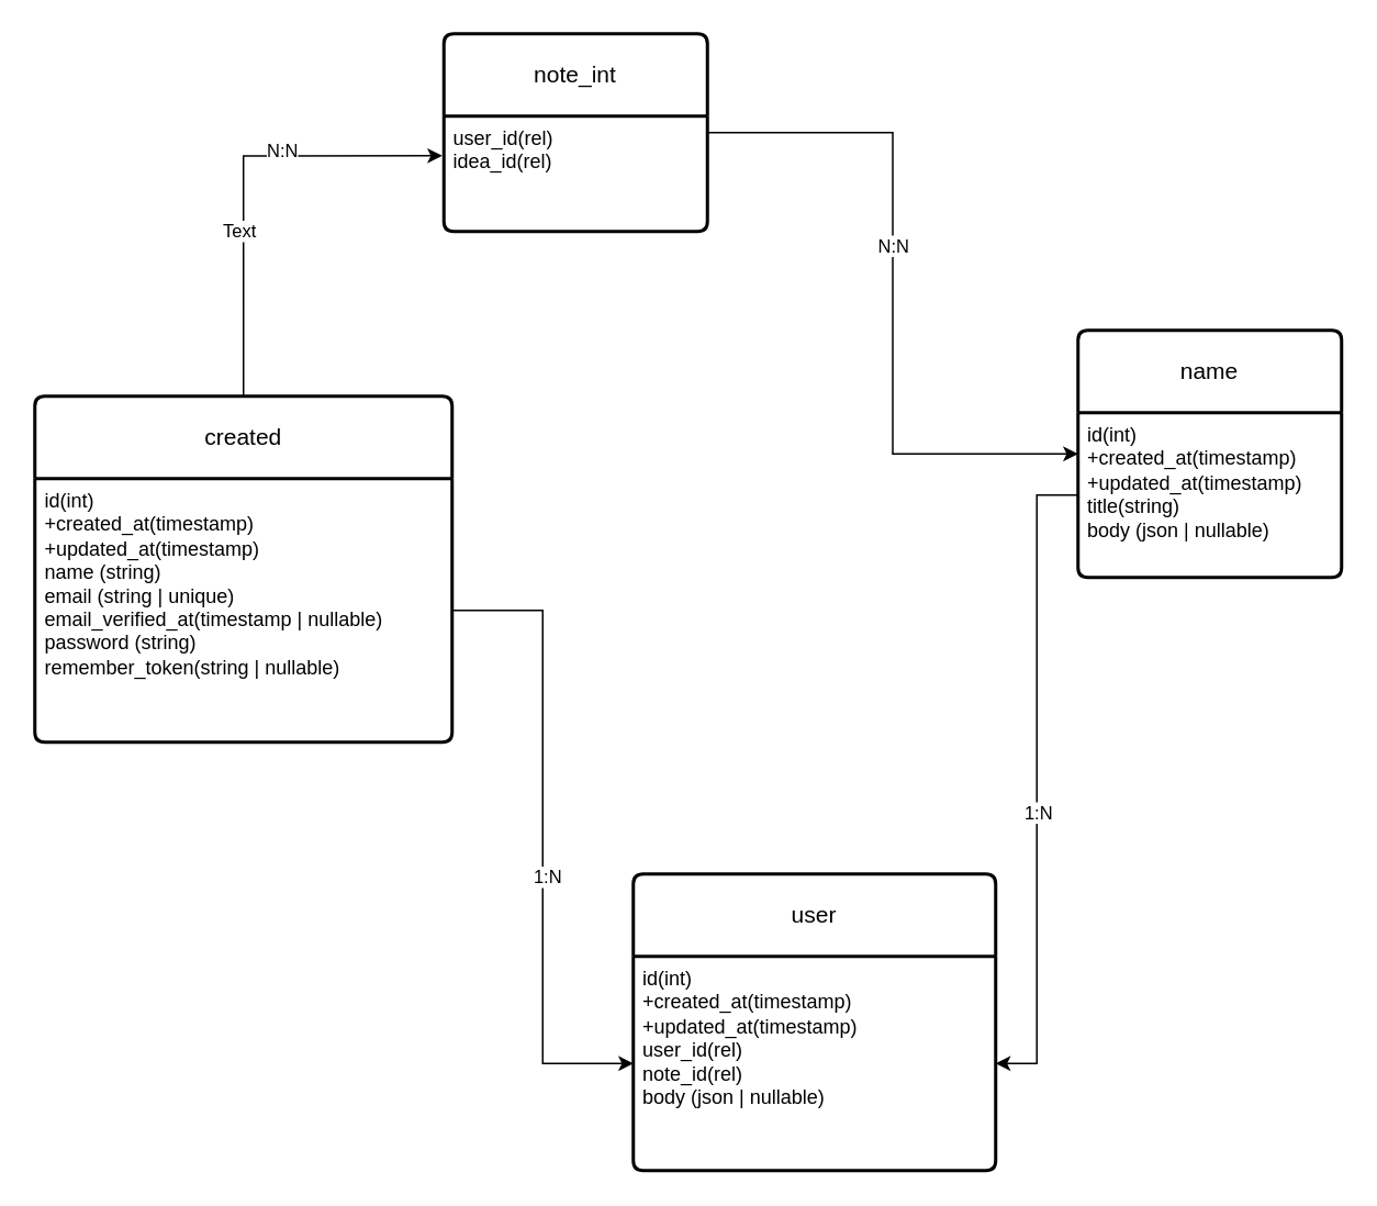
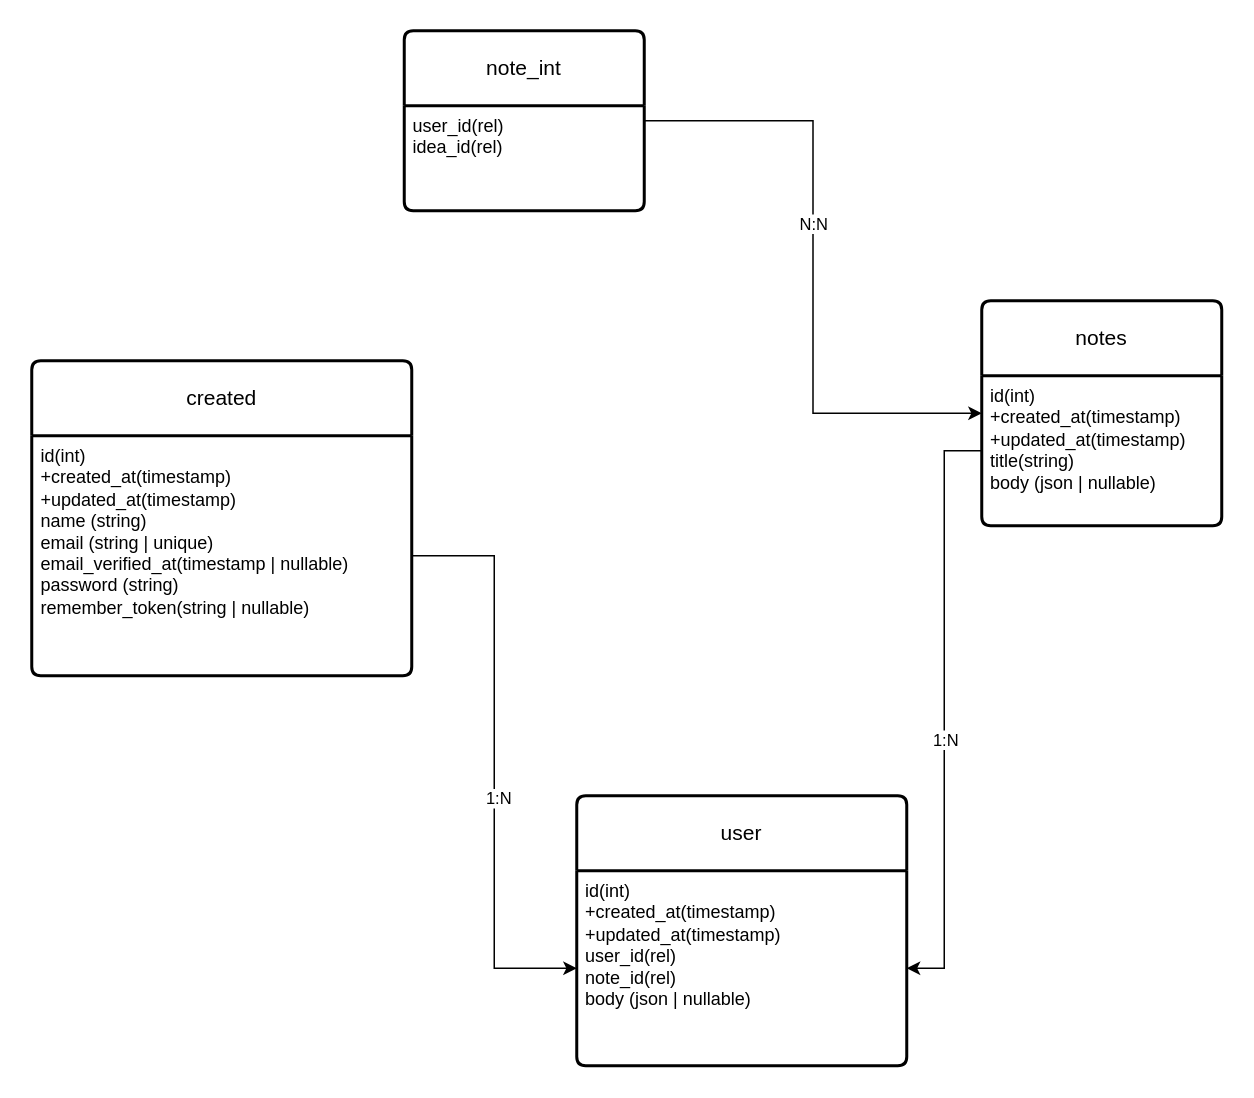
  <mxCell id="0" />
  <mxCell id="1" parent="0" />
- <mxCell id="2" style="edgeStyle=orthogonalEdgeStyle;rounded=0;orthogonalLoop=1;jettySize=auto;html=1;exitX=0.5;exitY=0;exitDx=0;exitDy=0;entryX=-0.006;entryY=0.344;entryDx=0;entryDy=0;entryPerimeter=0;" parent="1" source="5" target="12" edge="1"><mxGeometry relative="1" as="geometry" /></mxCell>
- <mxCell id="3" value="Text" style="edgeLabel;html=1;align=center;verticalAlign=middle;resizable=0;points=[];" parent="2" vertex="1" connectable="0"><mxGeometry x="-0.24" y="3" relative="1" as="geometry"><mxPoint as="offset" /></mxGeometry></mxCell>
- <mxCell id="4" value="&lt;div&gt;N:N&lt;/div&gt;&lt;div&gt;&lt;br&gt;&lt;/div&gt;" style="edgeLabel;html=1;align=center;verticalAlign=middle;resizable=0;points=[];" parent="2" vertex="1" connectable="0"><mxGeometry x="0.27" y="-3" relative="1" as="geometry"><mxPoint as="offset" /></mxGeometry></mxCell>
  <mxCell id="5" value="created" style="swimlane;childLayout=stackLayout;horizontal=1;startSize=50;horizontalStack=0;rounded=1;fontSize=14;fontStyle=0;strokeWidth=2;resizeParent=0;resizeLast=1;shadow=0;dashed=0;align=center;arcSize=4;whiteSpace=wrap;html=1;" parent="1" vertex="1"><mxGeometry x="20.67" y="240" width="253.33" height="210" as="geometry" /></mxCell>
  <mxCell id="6" value="id(int)&lt;br&gt;+created_at(timestamp)&lt;br&gt;+updated_at(timestamp)&lt;br&gt;name (string)&lt;br&gt;email (string | unique)&lt;br&gt;email_verified_at(timestamp | nullable)&lt;br&gt;password (string)&lt;br&gt;remember_token(string | nullable)" style="align=left;strokeColor=none;fillColor=none;spacingLeft=4;fontSize=12;verticalAlign=top;resizable=0;rotatable=0;part=1;html=1;" parent="5" vertex="1"><mxGeometry y="50" width="253.33" height="160" as="geometry" /></mxCell>
- <mxCell id="7" value="name" style="swimlane;childLayout=stackLayout;horizontal=1;startSize=50;horizontalStack=0;rounded=1;fontSize=14;fontStyle=0;strokeWidth=2;resizeParent=0;resizeLast=1;shadow=0;dashed=0;align=center;arcSize=4;whiteSpace=wrap;html=1;" parent="1" vertex="1"><mxGeometry x="654" y="200" width="160" height="150" as="geometry" /></mxCell>
+ <mxCell id="7" value="notes" style="swimlane;childLayout=stackLayout;horizontal=1;startSize=50;horizontalStack=0;rounded=1;fontSize=14;fontStyle=0;strokeWidth=2;resizeParent=0;resizeLast=1;shadow=0;dashed=0;align=center;arcSize=4;whiteSpace=wrap;html=1;" parent="1" vertex="1"><mxGeometry x="654" y="200" width="160" height="150" as="geometry" /></mxCell>
  <mxCell id="8" value="id(int)&lt;br&gt;+created_at(timestamp)&lt;br&gt;+updated_at(timestamp)&lt;br&gt;title(string)&lt;br&gt;body (json | nullable)" style="align=left;strokeColor=none;fillColor=none;spacingLeft=4;fontSize=12;verticalAlign=top;resizable=0;rotatable=0;part=1;html=1;" parent="7" vertex="1"><mxGeometry y="50" width="160" height="100" as="geometry" /></mxCell>
  <mxCell id="9" style="edgeStyle=orthogonalEdgeStyle;rounded=0;orthogonalLoop=1;jettySize=auto;html=1;entryX=0;entryY=0.25;entryDx=0;entryDy=0;" parent="1" source="11" target="8" edge="1"><mxGeometry relative="1" as="geometry" /></mxCell>
  <mxCell id="10" value="N:N" style="edgeLabel;html=1;align=center;verticalAlign=middle;resizable=0;points=[];" parent="9" vertex="1" connectable="0"><mxGeometry x="-0.137" relative="1" as="geometry"><mxPoint as="offset" /></mxGeometry></mxCell>
  <mxCell id="11" value="note_int" style="swimlane;childLayout=stackLayout;horizontal=1;startSize=50;horizontalStack=0;rounded=1;fontSize=14;fontStyle=0;strokeWidth=2;resizeParent=0;resizeLast=1;shadow=0;dashed=0;align=center;arcSize=4;whiteSpace=wrap;html=1;" parent="1" vertex="1"><mxGeometry x="269" y="20" width="160" height="120" as="geometry" /></mxCell>
  <mxCell id="12" value="&lt;span style=&quot;background-color: initial;&quot;&gt;user_id(rel)&lt;/span&gt;&lt;br&gt;&lt;div&gt;idea_id(rel)&lt;br&gt;&lt;/div&gt;" style="align=left;strokeColor=none;fillColor=none;spacingLeft=4;fontSize=12;verticalAlign=top;resizable=0;rotatable=0;part=1;html=1;" parent="11" vertex="1"><mxGeometry y="50" width="160" height="70" as="geometry" /></mxCell>
  <mxCell id="13" value="&lt;div&gt;user&lt;/div&gt;" style="swimlane;childLayout=stackLayout;horizontal=1;startSize=50;horizontalStack=0;rounded=1;fontSize=14;fontStyle=0;strokeWidth=2;resizeParent=0;resizeLast=1;shadow=0;dashed=0;align=center;arcSize=4;whiteSpace=wrap;html=1;" parent="1" vertex="1"><mxGeometry x="384" y="530" width="220" height="180" as="geometry" /></mxCell>
  <mxCell id="14" value="id(int)&lt;br&gt;+created_at(timestamp)&lt;br&gt;&lt;div&gt;+updated_at(timestamp)&lt;/div&gt;&lt;div&gt;user_id(rel)&lt;/div&gt;&lt;div&gt;note_id(rel)&lt;br&gt;&lt;/div&gt;&lt;div&gt;body (json | nullable)&lt;/div&gt;&lt;div&gt;&lt;br&gt;&lt;/div&gt;" style="align=left;strokeColor=none;fillColor=none;spacingLeft=4;fontSize=12;verticalAlign=top;resizable=0;rotatable=0;part=1;html=1;" parent="13" vertex="1"><mxGeometry y="50" width="220" height="130" as="geometry" /></mxCell>
  <mxCell id="15" style="edgeStyle=orthogonalEdgeStyle;rounded=0;orthogonalLoop=1;jettySize=auto;html=1;entryX=0;entryY=0.5;entryDx=0;entryDy=0;" edge="1" parent="1" source="6" target="14"><mxGeometry relative="1" as="geometry" /></mxCell>
  <mxCell id="16" value="1:N" style="edgeLabel;html=1;align=center;verticalAlign=middle;resizable=0;points=[];" vertex="1" connectable="0" parent="15"><mxGeometry x="0.12" y="2" relative="1" as="geometry"><mxPoint as="offset" /></mxGeometry></mxCell>
  <mxCell id="17" style="edgeStyle=orthogonalEdgeStyle;rounded=0;orthogonalLoop=1;jettySize=auto;html=1;exitX=0;exitY=0.5;exitDx=0;exitDy=0;entryX=1;entryY=0.5;entryDx=0;entryDy=0;" edge="1" parent="1" source="8" target="14"><mxGeometry relative="1" as="geometry" /></mxCell>
  <mxCell id="18" value="1:N&lt;br&gt;" style="edgeLabel;html=1;align=center;verticalAlign=middle;resizable=0;points=[];" vertex="1" connectable="0" parent="17"><mxGeometry x="0.098" relative="1" as="geometry"><mxPoint as="offset" /></mxGeometry></mxCell>
